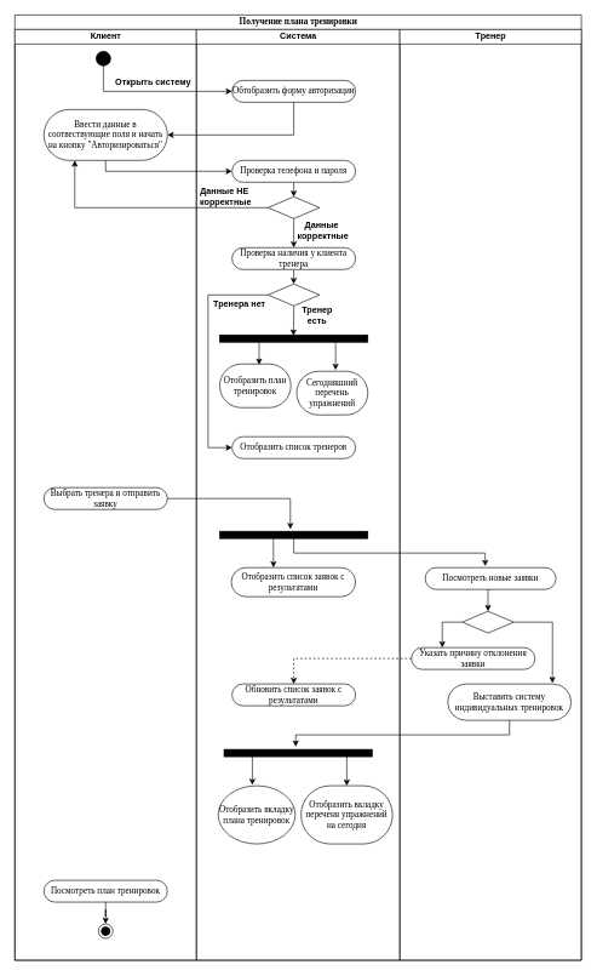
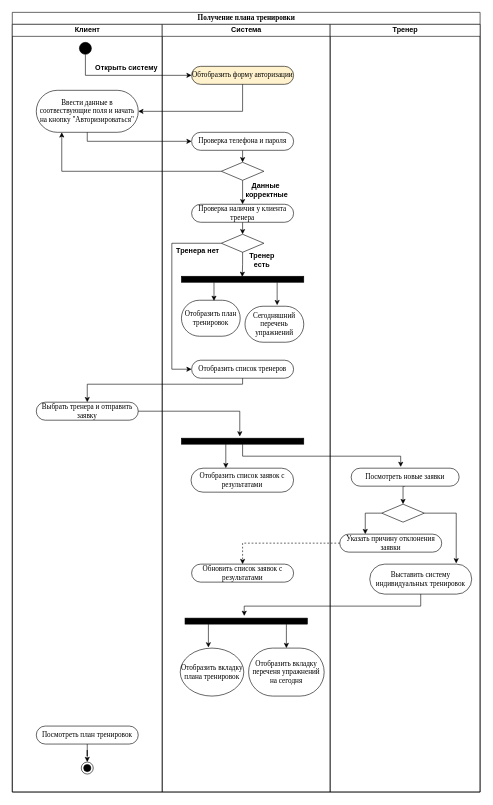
  <mxCell id="0" />
  <mxCell id="1" parent="0" />
  <mxCell id="2" value="Получение плана тренировки" style="swimlane;html=1;childLayout=stackLayout;startSize=20;rounded=0;shadow=0;comic=0;labelBackgroundColor=none;strokeWidth=1;fontFamily=Verdana;fontSize=12;align=center;" vertex="1" parent="1"><mxGeometry x="20" y="20" width="780" height="1300" as="geometry"><mxRectangle x="40" y="10" width="320" height="30" as="alternateBounds" /></mxGeometry></mxCell>
  <mxCell id="3" value="Клиент" style="swimlane;html=1;startSize=20;" vertex="1" parent="2"><mxGeometry y="20" width="250" height="1280" as="geometry" /></mxCell>
  <mxCell id="4" value="" style="ellipse;fillColor=strokeColor;html=1;" vertex="1" parent="3"><mxGeometry x="111.88" y="30" width="20" height="20" as="geometry" /></mxCell>
  <mxCell id="5" value="Открыть систему" style="text;align=center;fontStyle=1;verticalAlign=middle;spacingLeft=3;spacingRight=3;strokeColor=none;rotatable=0;points=[[0,0.5],[1,0.5]];portConstraint=eastwest;html=1;" vertex="1" parent="3"><mxGeometry x="150" y="60" width="80" height="26" as="geometry" /></mxCell>
  <mxCell id="6" value="Ввести данные в соотвествующие поля и начать на кнопку &quot;Авторизироваться&quot;" style="rounded=1;whiteSpace=wrap;html=1;shadow=0;comic=0;labelBackgroundColor=none;strokeWidth=1;fontFamily=Verdana;fontSize=12;align=center;arcSize=50;" vertex="1" parent="3"><mxGeometry x="40" y="110" width="170" height="70" as="geometry" /></mxCell>
  <mxCell id="7" value="Выбрать тренера и отправить заявку" style="rounded=1;whiteSpace=wrap;html=1;shadow=0;comic=0;labelBackgroundColor=none;strokeWidth=1;fontFamily=Verdana;fontSize=12;align=center;arcSize=50;" vertex="1" parent="3"><mxGeometry x="40" y="630" width="170" height="30" as="geometry" /></mxCell>
  <mxCell id="8" style="edgeStyle=orthogonalEdgeStyle;rounded=0;orthogonalLoop=1;jettySize=auto;html=1;entryX=0.5;entryY=0;entryDx=0;entryDy=0;" edge="1" parent="3" source="9" target="10"><mxGeometry relative="1" as="geometry" /></mxCell>
  <mxCell id="9" value="Посмотреть план тренировок" style="rounded=1;whiteSpace=wrap;html=1;shadow=0;comic=0;labelBackgroundColor=none;strokeWidth=1;fontFamily=Verdana;fontSize=12;align=center;arcSize=50;" vertex="1" parent="3"><mxGeometry x="40" y="1170" width="170" height="30" as="geometry" /></mxCell>
  <mxCell id="10" value="" style="ellipse;html=1;shape=endState;fillColor=strokeColor;" vertex="1" parent="3"><mxGeometry x="115" y="1230" width="20" height="20" as="geometry" /></mxCell>
  <mxCell id="11" value="Система" style="swimlane;html=1;startSize=20;" vertex="1" parent="2"><mxGeometry x="250" y="20" width="280" height="1280" as="geometry" /></mxCell>
- <mxCell id="12" value="Обтобразить форму авторизации" style="rounded=1;whiteSpace=wrap;html=1;shadow=0;comic=0;labelBackgroundColor=none;strokeWidth=1;fontFamily=Verdana;fontSize=12;align=center;arcSize=50;" vertex="1" parent="11"><mxGeometry x="49" y="70" width="170" height="30" as="geometry" /></mxCell>
+ <mxCell id="12" value="Обтобразить форму авторизации" style="rounded=1;whiteSpace=wrap;html=1;shadow=0;comic=0;labelBackgroundColor=none;strokeWidth=1;fontFamily=Verdana;fontSize=12;align=center;arcSize=50;fillColor=#fff2cc;" vertex="1" parent="11"><mxGeometry x="49" y="70" width="170" height="30" as="geometry" /></mxCell>
  <mxCell id="13" style="edgeStyle=orthogonalEdgeStyle;rounded=0;orthogonalLoop=1;jettySize=auto;html=1;exitX=0.5;exitY=1;exitDx=0;exitDy=0;entryX=0.5;entryY=0;entryDx=0;entryDy=0;" edge="1" parent="11" source="14" target="16"><mxGeometry relative="1" as="geometry" /></mxCell>
  <mxCell id="14" value="Проверка телефона и пароля" style="rounded=1;whiteSpace=wrap;html=1;shadow=0;comic=0;labelBackgroundColor=none;strokeWidth=1;fontFamily=Verdana;fontSize=12;align=center;arcSize=50;" vertex="1" parent="11"><mxGeometry x="49" y="180" width="170" height="30" as="geometry" /></mxCell>
  <mxCell id="15" style="edgeStyle=orthogonalEdgeStyle;rounded=0;orthogonalLoop=1;jettySize=auto;html=1;exitX=0.5;exitY=1;exitDx=0;exitDy=0;entryX=0.5;entryY=0;entryDx=0;entryDy=0;" edge="1" parent="11" source="16" target="19"><mxGeometry relative="1" as="geometry" /></mxCell>
  <mxCell id="16" value="" style="rhombus;" vertex="1" parent="11"><mxGeometry x="98.5" y="230" width="71" height="30" as="geometry" /></mxCell>
  <mxCell id="17" value="Отобразить план тренировок" style="rounded=1;whiteSpace=wrap;html=1;shadow=0;comic=0;labelBackgroundColor=none;strokeWidth=1;fontFamily=Verdana;fontSize=12;align=center;arcSize=50;" vertex="1" parent="11"><mxGeometry x="32" y="460" width="98" height="60" as="geometry" /></mxCell>
  <mxCell id="18" style="edgeStyle=orthogonalEdgeStyle;rounded=0;orthogonalLoop=1;jettySize=auto;html=1;exitX=0.5;exitY=1;exitDx=0;exitDy=0;entryX=0.5;entryY=0;entryDx=0;entryDy=0;" edge="1" parent="11" source="19" target="23"><mxGeometry relative="1" as="geometry" /></mxCell>
  <mxCell id="19" value="Проверка наличия у клиента тренера" style="rounded=1;whiteSpace=wrap;html=1;shadow=0;comic=0;labelBackgroundColor=none;strokeWidth=1;fontFamily=Verdana;fontSize=12;align=center;arcSize=50;" vertex="1" parent="11"><mxGeometry x="49" y="300" width="170" height="30" as="geometry" /></mxCell>
  <mxCell id="20" value="Данные&amp;nbsp;&lt;div&gt;корректные&lt;/div&gt;" style="text;align=center;fontStyle=1;verticalAlign=middle;spacingLeft=3;spacingRight=3;strokeColor=none;rotatable=0;points=[[0,0.5],[1,0.5]];portConstraint=eastwest;html=1;" vertex="1" parent="11"><mxGeometry x="134" y="264" width="80" height="26" as="geometry" /></mxCell>
- <mxCell id="21" value="Данные НЕ&amp;nbsp;&lt;div&gt;корректные&lt;/div&gt;" style="text;align=center;fontStyle=1;verticalAlign=middle;spacingLeft=3;spacingRight=3;strokeColor=none;rotatable=0;points=[[0,0.5],[1,0.5]];portConstraint=eastwest;html=1;" vertex="1" parent="11"><mxGeometry y="216" width="80" height="26" as="geometry" /></mxCell>
  <mxCell id="22" style="edgeStyle=orthogonalEdgeStyle;rounded=0;orthogonalLoop=1;jettySize=auto;html=1;exitX=0;exitY=0.5;exitDx=0;exitDy=0;entryX=0;entryY=0.5;entryDx=0;entryDy=0;" edge="1" parent="11" source="23" target="30"><mxGeometry relative="1" as="geometry"><Array as="points"><mxPoint x="16" y="365" /><mxPoint x="16" y="575" /></Array></mxGeometry></mxCell>
  <mxCell id="23" value="" style="rhombus;" vertex="1" parent="11"><mxGeometry x="98.5" y="350" width="71" height="30" as="geometry" /></mxCell>
  <mxCell id="24" value="Тренер&lt;br&gt;есть" style="text;align=center;fontStyle=1;verticalAlign=middle;spacingLeft=3;spacingRight=3;strokeColor=none;rotatable=0;points=[[0,0.5],[1,0.5]];portConstraint=eastwest;html=1;" vertex="1" parent="11"><mxGeometry x="126" y="380" width="80" height="26" as="geometry" /></mxCell>
  <mxCell id="25" value="" style="fontStyle=0;labelPosition=right;verticalLabelPosition=middle;align=left;verticalAlign=middle;spacingLeft=2;html=1;points=[[0,0.5],[1,0.5]];fillColor=strokeColor;" vertex="1" parent="11"><mxGeometry x="32" y="420" width="204" height="10" as="geometry" /></mxCell>
  <mxCell id="26" style="edgeStyle=orthogonalEdgeStyle;rounded=0;orthogonalLoop=1;jettySize=auto;html=1;exitX=0.5;exitY=1;exitDx=0;exitDy=0;entryX=0.497;entryY=0.11;entryDx=0;entryDy=0;entryPerimeter=0;" edge="1" parent="11" source="23" target="25"><mxGeometry relative="1" as="geometry" /></mxCell>
  <mxCell id="27" value="Сегодняшний перечень упражнений" style="rounded=1;whiteSpace=wrap;html=1;shadow=0;comic=0;labelBackgroundColor=none;strokeWidth=1;fontFamily=Verdana;fontSize=12;align=center;arcSize=50;" vertex="1" parent="11"><mxGeometry x="138" y="470" width="98" height="60" as="geometry" /></mxCell>
  <mxCell id="28" style="edgeStyle=orthogonalEdgeStyle;rounded=0;orthogonalLoop=1;jettySize=auto;html=1;entryX=0.554;entryY=0.018;entryDx=0;entryDy=0;entryPerimeter=0;" edge="1" parent="11" source="25" target="17"><mxGeometry relative="1" as="geometry"><Array as="points"><mxPoint x="86" y="450" /></Array></mxGeometry></mxCell>
  <mxCell id="29" style="edgeStyle=orthogonalEdgeStyle;rounded=0;orthogonalLoop=1;jettySize=auto;html=1;entryX=0.547;entryY=-0.029;entryDx=0;entryDy=0;entryPerimeter=0;" edge="1" parent="11" source="25" target="27"><mxGeometry relative="1" as="geometry"><Array as="points"><mxPoint x="192" y="450" /></Array></mxGeometry></mxCell>
  <mxCell id="30" value="Отобразить список тренеров" style="rounded=1;whiteSpace=wrap;html=1;shadow=0;comic=0;labelBackgroundColor=none;strokeWidth=1;fontFamily=Verdana;fontSize=12;align=center;arcSize=50;" vertex="1" parent="11"><mxGeometry x="49" y="560" width="170" height="30" as="geometry" /></mxCell>
  <mxCell id="31" value="Тренера нет" style="text;align=center;fontStyle=1;verticalAlign=middle;spacingLeft=3;spacingRight=3;strokeColor=none;rotatable=0;points=[[0,0.5],[1,0.5]];portConstraint=eastwest;html=1;" vertex="1" parent="11"><mxGeometry x="18.5" y="365" width="80" height="26" as="geometry" /></mxCell>
  <mxCell id="32" value="Отобразить список заявок с результатами" style="rounded=1;whiteSpace=wrap;html=1;shadow=0;comic=0;labelBackgroundColor=none;strokeWidth=1;fontFamily=Verdana;fontSize=12;align=center;arcSize=50;" vertex="1" parent="11"><mxGeometry x="48" y="740" width="171" height="40" as="geometry" /></mxCell>
  <mxCell id="33" style="edgeStyle=orthogonalEdgeStyle;rounded=0;orthogonalLoop=1;jettySize=auto;html=1;" edge="1" parent="11" source="34"><mxGeometry relative="1" as="geometry"><mxPoint x="106" y="740" as="targetPoint" /><Array as="points"><mxPoint x="106" y="740" /></Array></mxGeometry></mxCell>
  <mxCell id="34" value="" style="fontStyle=0;labelPosition=right;verticalLabelPosition=middle;align=left;verticalAlign=middle;spacingLeft=2;html=1;points=[[0,0.5],[1,0.5]];fillColor=strokeColor;" vertex="1" parent="11"><mxGeometry x="32" y="690" width="204" height="10" as="geometry" /></mxCell>
  <mxCell id="35" value="Обновить список заявок с результатами" style="rounded=1;whiteSpace=wrap;html=1;shadow=0;comic=0;labelBackgroundColor=none;strokeWidth=1;fontFamily=Verdana;fontSize=12;align=center;arcSize=50;" vertex="1" parent="11"><mxGeometry x="49" y="900" width="170" height="30" as="geometry" /></mxCell>
  <mxCell id="36" style="edgeStyle=orthogonalEdgeStyle;rounded=0;orthogonalLoop=1;jettySize=auto;html=1;entryX=0.5;entryY=0;entryDx=0;entryDy=0;" edge="1" parent="11" source="37" target="39"><mxGeometry relative="1" as="geometry"><Array as="points"><mxPoint x="207" y="1010" /><mxPoint x="207" y="1010" /></Array></mxGeometry></mxCell>
  <mxCell id="37" value="" style="fontStyle=0;labelPosition=right;verticalLabelPosition=middle;align=left;verticalAlign=middle;spacingLeft=2;html=1;points=[[0,0.5],[1,0.5]];fillColor=strokeColor;" vertex="1" parent="11"><mxGeometry x="38" y="990" width="204" height="10" as="geometry" /></mxCell>
  <mxCell id="38" value="Отобразить вкладку плана тренировок" style="ellipse;whiteSpace=wrap;html=1;shadow=0;comic=0;labelBackgroundColor=none;strokeWidth=1;fontFamily=Verdana;fontSize=12;align=center;arcSize=50;" vertex="1" parent="11"><mxGeometry x="30" y="1040" width="106" height="80" as="geometry" /></mxCell>
  <mxCell id="39" value="Отобразить вкладку переченя упражнений на сегодня" style="rounded=1;whiteSpace=wrap;html=1;shadow=0;comic=0;labelBackgroundColor=none;strokeWidth=1;fontFamily=Verdana;fontSize=12;align=center;arcSize=50;" vertex="1" parent="11"><mxGeometry x="144" y="1040" width="126" height="80" as="geometry" /></mxCell>
  <mxCell id="40" style="edgeStyle=orthogonalEdgeStyle;rounded=0;orthogonalLoop=1;jettySize=auto;html=1;entryX=0.443;entryY=-0.013;entryDx=0;entryDy=0;entryPerimeter=0;" edge="1" parent="11" source="37" target="38"><mxGeometry relative="1" as="geometry"><Array as="points"><mxPoint x="77" y="1000" /><mxPoint x="77" y="1000" /></Array></mxGeometry></mxCell>
  <mxCell id="41" value="Тренер" style="swimlane;html=1;startSize=20;" vertex="1" parent="2"><mxGeometry x="530" y="20" width="250" height="1280" as="geometry" /></mxCell>
  <mxCell id="42" style="edgeStyle=orthogonalEdgeStyle;rounded=0;orthogonalLoop=1;jettySize=auto;html=1;exitX=0.5;exitY=1;exitDx=0;exitDy=0;entryX=0.5;entryY=0;entryDx=0;entryDy=0;" edge="1" parent="41" source="43" target="45"><mxGeometry relative="1" as="geometry" /></mxCell>
  <mxCell id="43" value="Посмотреть новые заявки" style="rounded=1;whiteSpace=wrap;html=1;shadow=0;comic=0;labelBackgroundColor=none;strokeWidth=1;fontFamily=Verdana;fontSize=12;align=center;arcSize=50;" vertex="1" parent="41"><mxGeometry x="35" y="740" width="180" height="30" as="geometry" /></mxCell>
  <mxCell id="44" style="edgeStyle=orthogonalEdgeStyle;rounded=0;orthogonalLoop=1;jettySize=auto;html=1;exitX=0;exitY=0.5;exitDx=0;exitDy=0;entryX=0.25;entryY=0;entryDx=0;entryDy=0;" edge="1" parent="41" source="45" target="46"><mxGeometry relative="1" as="geometry" /></mxCell>
  <mxCell id="45" value="" style="rhombus;" vertex="1" parent="41"><mxGeometry x="86" y="800" width="71" height="30" as="geometry" /></mxCell>
  <mxCell id="46" value="Указать причину отклонения заявки" style="rounded=1;whiteSpace=wrap;html=1;shadow=0;comic=0;labelBackgroundColor=none;strokeWidth=1;fontFamily=Verdana;fontSize=12;align=center;arcSize=50;" vertex="1" parent="41"><mxGeometry x="16" y="850" width="170" height="30" as="geometry" /></mxCell>
  <mxCell id="47" value="Выставить систему индивидуальных тренировок" style="rounded=1;whiteSpace=wrap;html=1;shadow=0;comic=0;labelBackgroundColor=none;strokeWidth=1;fontFamily=Verdana;fontSize=12;align=center;arcSize=50;" vertex="1" parent="41"><mxGeometry x="66" y="900" width="170" height="50" as="geometry" /></mxCell>
  <mxCell id="48" style="edgeStyle=orthogonalEdgeStyle;rounded=0;orthogonalLoop=1;jettySize=auto;html=1;exitX=1;exitY=0.5;exitDx=0;exitDy=0;entryX=0.848;entryY=-0.023;entryDx=0;entryDy=0;entryPerimeter=0;" edge="1" parent="41" source="45" target="47"><mxGeometry relative="1" as="geometry" /></mxCell>
  <mxCell id="49" style="edgeStyle=orthogonalEdgeStyle;rounded=0;orthogonalLoop=1;jettySize=auto;html=1;exitX=0.5;exitY=1;exitDx=0;exitDy=0;entryX=0;entryY=0.5;entryDx=0;entryDy=0;" edge="1" parent="2" source="4" target="12"><mxGeometry relative="1" as="geometry" /></mxCell>
  <mxCell id="50" style="edgeStyle=orthogonalEdgeStyle;rounded=0;orthogonalLoop=1;jettySize=auto;html=1;entryX=1;entryY=0.5;entryDx=0;entryDy=0;" edge="1" parent="2" source="12" target="6"><mxGeometry relative="1" as="geometry"><Array as="points"><mxPoint x="384" y="165" /></Array></mxGeometry></mxCell>
  <mxCell id="51" style="edgeStyle=orthogonalEdgeStyle;rounded=0;orthogonalLoop=1;jettySize=auto;html=1;entryX=0;entryY=0.5;entryDx=0;entryDy=0;" edge="1" parent="2" source="6" target="14"><mxGeometry relative="1" as="geometry"><Array as="points"><mxPoint x="125" y="215" /></Array></mxGeometry></mxCell>
  <mxCell id="52" style="edgeStyle=orthogonalEdgeStyle;rounded=0;orthogonalLoop=1;jettySize=auto;html=1;exitX=0;exitY=0.5;exitDx=0;exitDy=0;entryX=0.25;entryY=1;entryDx=0;entryDy=0;" edge="1" parent="2" source="16" target="6"><mxGeometry relative="1" as="geometry" /></mxCell>
  <mxCell id="53" style="edgeStyle=orthogonalEdgeStyle;rounded=0;orthogonalLoop=1;jettySize=auto;html=1;entryX=0.477;entryY=-0.283;entryDx=0;entryDy=0;entryPerimeter=0;" edge="1" parent="2" source="7" target="34"><mxGeometry relative="1" as="geometry" /></mxCell>
+ <mxCell id="54" style="edgeStyle=orthogonalEdgeStyle;rounded=0;orthogonalLoop=1;jettySize=auto;html=1;entryX=0.5;entryY=0;entryDx=0;entryDy=0;" edge="1" parent="2" source="30" target="7"><mxGeometry relative="1" as="geometry"><Array as="points"><mxPoint x="384" y="620" /><mxPoint x="125" y="620" /></Array></mxGeometry></mxCell>
  <mxCell id="55" style="edgeStyle=orthogonalEdgeStyle;rounded=0;orthogonalLoop=1;jettySize=auto;html=1;entryX=0.459;entryY=-0.067;entryDx=0;entryDy=0;entryPerimeter=0;" edge="1" parent="2" source="34" target="43"><mxGeometry relative="1" as="geometry"><Array as="points"><mxPoint x="384" y="740" /><mxPoint x="648" y="740" /></Array></mxGeometry></mxCell>
  <mxCell id="56" style="edgeStyle=orthogonalEdgeStyle;rounded=0;orthogonalLoop=1;jettySize=auto;html=1;exitX=0;exitY=0.5;exitDx=0;exitDy=0;entryX=0.5;entryY=0;entryDx=0;entryDy=0;dashed=1;" edge="1" parent="2" source="46" target="35"><mxGeometry relative="1" as="geometry" /></mxCell>
  <mxCell id="57" style="edgeStyle=orthogonalEdgeStyle;rounded=0;orthogonalLoop=1;jettySize=auto;html=1;entryX=0.484;entryY=-0.367;entryDx=0;entryDy=0;entryPerimeter=0;" edge="1" parent="2" source="47" target="37"><mxGeometry relative="1" as="geometry"><Array as="points"><mxPoint x="681" y="990" /><mxPoint x="387" y="990" /></Array></mxGeometry></mxCell>
